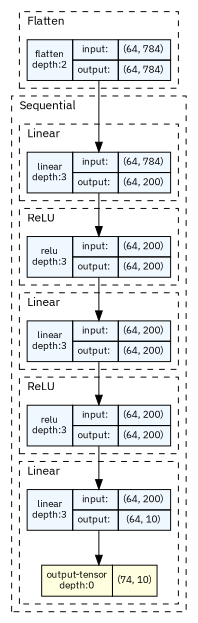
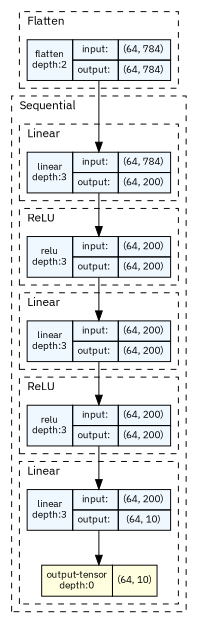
  strict digraph {
    fontname="IBM Plex Sans"
    ordering=in
    rankdir=TB
    node [align=left fillcolor=aliceblue fontname="IBM Plex Sans" fontsize=10 margin=0 ranksep=0.1 shape=plaintext style=filled]
    edge [fontname="IBM Plex Sans" fontsize=10]
    n1 [height=0.2 label=<                     <TABLE BORDER="0" CELLBORDER="1"                     CELLSPACING="0" CELLPADDING="4">                     <TR>                         <TD ROWSPAN="2">flatten<BR/>depth:2</TD>                         <TD COLSPAN="2">input:</TD>                         <TD COLSPAN="2">(64, 784) </TD>                     </TR>                     <TR>                         <TD COLSPAN="2">output: </TD>                         <TD COLSPAN="2">(64, 784) </TD>                     </TR>                     </TABLE>>]
    n2 [height=0.2 label=<                     <TABLE BORDER="0" CELLBORDER="1"                     CELLSPACING="0" CELLPADDING="4">                     <TR>                         <TD ROWSPAN="2">linear<BR/>depth:3</TD>                         <TD COLSPAN="2">input:</TD>                         <TD COLSPAN="2">(64, 784) </TD>                     </TR>                     <TR>                         <TD COLSPAN="2">output: </TD>                         <TD COLSPAN="2">(64, 200) </TD>                     </TR>                     </TABLE>>]
    n3 [height=0.2 label=<                     <TABLE BORDER="0" CELLBORDER="1"                     CELLSPACING="0" CELLPADDING="4">                     <TR>                         <TD ROWSPAN="2">relu<BR/>depth:3</TD>                         <TD COLSPAN="2">input:</TD>                         <TD COLSPAN="2">(64, 200) </TD>                     </TR>                     <TR>                         <TD COLSPAN="2">output: </TD>                         <TD COLSPAN="2">(64, 200) </TD>                     </TR>                     </TABLE>>]
    n4 [height=0.2 label=<                     <TABLE BORDER="0" CELLBORDER="1"                     CELLSPACING="0" CELLPADDING="4">                     <TR>                         <TD ROWSPAN="2">linear<BR/>depth:3</TD>                         <TD COLSPAN="2">input:</TD>                         <TD COLSPAN="2">(64, 200) </TD>                     </TR>                     <TR>                         <TD COLSPAN="2">output: </TD>                         <TD COLSPAN="2">(64, 200) </TD>                     </TR>                     </TABLE>>]
    n5 [height=0.2 label=<                     <TABLE BORDER="0" CELLBORDER="1"                     CELLSPACING="0" CELLPADDING="4">                     <TR>                         <TD ROWSPAN="2">relu<BR/>depth:3</TD>                         <TD COLSPAN="2">input:</TD>                         <TD COLSPAN="2">(64, 200) </TD>                     </TR>                     <TR>                         <TD COLSPAN="2">output: </TD>                         <TD COLSPAN="2">(64, 200) </TD>                     </TR>                     </TABLE>>]
    n6 [height=0.2 label=<                     <TABLE BORDER="0" CELLBORDER="1"                     CELLSPACING="0" CELLPADDING="4">                     <TR>                         <TD ROWSPAN="2">linear<BR/>depth:3</TD>                         <TD COLSPAN="2">input:</TD>                         <TD COLSPAN="2">(64, 200) </TD>                     </TR>                     <TR>                         <TD COLSPAN="2">output: </TD>                         <TD COLSPAN="2">(64, 10) </TD>                     </TR>                     </TABLE>>]
-   n7 [fillcolor=lightyellow height=0.2 label=<                     <TABLE BORDER="0" CELLBORDER="1"                     CELLSPACING="0" CELLPADDING="4">                         <TR><TD>output-tensor<BR/>depth:0</TD><TD>(74, 10)</TD></TR>                     </TABLE>>]
+   n7 [fillcolor=lightyellow height=0.2 label=<                     <TABLE BORDER="0" CELLBORDER="1"                     CELLSPACING="0" CELLPADDING="4">                         <TR><TD>output-tensor<BR/>depth:0</TD><TD>(64, 10)</TD></TR>                     </TABLE>>]
    subgraph cluster_1 {
      fontsize=12
      label=Flatten
      labeljust=l
      style=dashed
      n1
    }
    subgraph cluster_2 {
      fontsize=12
      label=Sequential
      labeljust=l
      style=dashed
      subgraph cluster_3 {
        fontsize=12
        label=Linear
        labeljust=l
        style=dashed
        n2
      }
      subgraph cluster_4 {
        fontsize=12
        label=ReLU
        labeljust=l
        style=dashed
        n3
      }
      subgraph cluster_5 {
        fontsize=12
        label=Linear
        labeljust=l
        style=dashed
        n4
      }
      subgraph cluster_6 {
        fontsize=12
        label=ReLU
        labeljust=l
        style=dashed
        n5
      }
      subgraph cluster_7 {
        fontsize=12
        label=Linear
        labeljust=l
        style=dashed
        n6
        n7
      }
    }
    n1 -> n2
    n2 -> n3
    n3 -> n4
    n4 -> n5
    n5 -> n6
    n6 -> n7
  }
